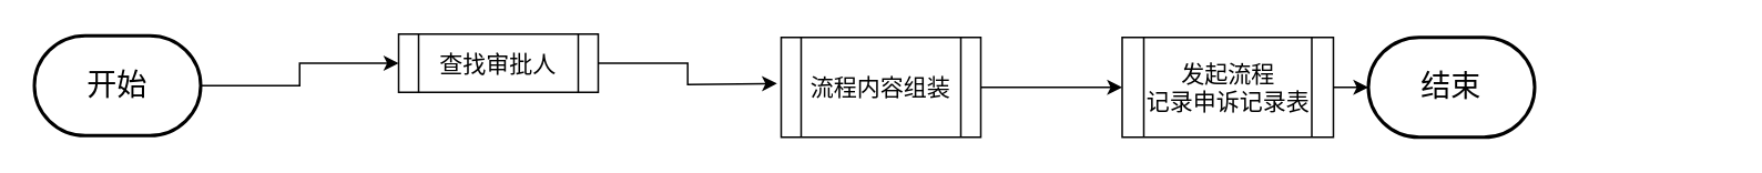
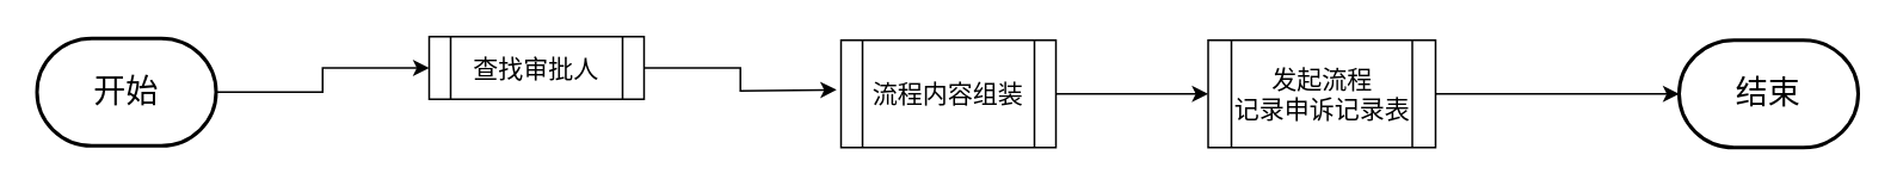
  <mxCell id="0" />
  <mxCell id="1" parent="0" />
  <mxCell id="2" style="edgeStyle=orthogonalEdgeStyle;rounded=0;orthogonalLoop=1;jettySize=auto;html=1;exitX=1;exitY=0.5;exitDx=0;exitDy=0;" edge="1" parent="1" source="3"><mxGeometry relative="1" as="geometry"><mxPoint x="466.5" y="49.75" as="targetPoint" /></mxGeometry></mxCell>
  <mxCell id="3" value="&lt;font style=&quot;font-size: 14px;&quot;&gt;查找审批人&lt;/font&gt;" style="shape=process;whiteSpace=wrap;html=1;backgroundOutline=1;" vertex="1" parent="1"><mxGeometry x="239" y="20" width="120" height="35" as="geometry" /></mxCell>
  <mxCell id="4" style="edgeStyle=orthogonalEdgeStyle;rounded=0;orthogonalLoop=1;jettySize=auto;html=1;exitX=1;exitY=0.5;exitDx=0;exitDy=0;" edge="1" parent="1" source="5" target="7"><mxGeometry relative="1" as="geometry" /></mxCell>
  <mxCell id="5" value="&lt;font style=&quot;font-size: 14px;&quot;&gt;流程内容组装&lt;/font&gt;" style="shape=process;whiteSpace=wrap;html=1;backgroundOutline=1;" vertex="1" parent="1"><mxGeometry x="469" y="22" width="120" height="60" as="geometry" /></mxCell>
  <mxCell id="6" style="edgeStyle=orthogonalEdgeStyle;rounded=0;orthogonalLoop=1;jettySize=auto;html=1;exitX=1;exitY=0.5;exitDx=0;exitDy=0;" edge="1" parent="1" source="7" target="10"><mxGeometry relative="1" as="geometry" /></mxCell>
  <mxCell id="7" value="&lt;font style=&quot;font-size: 14px;&quot;&gt;发起流程&lt;br&gt;记录申诉记录表&lt;/font&gt;" style="shape=process;whiteSpace=wrap;html=1;backgroundOutline=1;" vertex="1" parent="1"><mxGeometry x="674" y="22" width="127" height="60" as="geometry" /></mxCell>
  <mxCell id="8" style="edgeStyle=orthogonalEdgeStyle;rounded=0;orthogonalLoop=1;jettySize=auto;html=1;exitX=1;exitY=0.5;exitDx=0;exitDy=0;exitPerimeter=0;entryX=0;entryY=0.5;entryDx=0;entryDy=0;" edge="1" parent="1" source="9" target="3"><mxGeometry relative="1" as="geometry" /></mxCell>
  <mxCell id="9" value="&lt;font style=&quot;font-size: 18px;&quot;&gt;开始&lt;/font&gt;" style="strokeWidth=2;html=1;shape=mxgraph.flowchart.terminator;whiteSpace=wrap;" vertex="1" parent="1"><mxGeometry x="20" y="21" width="100" height="60" as="geometry" /></mxCell>
- <mxCell id="10" value="&lt;font style=&quot;font-size: 18px;&quot;&gt;结束&lt;/font&gt;" style="strokeWidth=2;html=1;shape=mxgraph.flowchart.terminator;whiteSpace=wrap;" vertex="1" parent="1"><mxGeometry x="822" y="22" width="100" height="60" as="geometry" /></mxCell>
+ <mxCell id="10" value="&lt;font style=&quot;font-size: 18px;&quot;&gt;结束&lt;/font&gt;" style="strokeWidth=2;html=1;shape=mxgraph.flowchart.terminator;whiteSpace=wrap;" vertex="1" parent="1"><mxGeometry x="937" y="22" width="100" height="60" as="geometry" /></mxCell>
